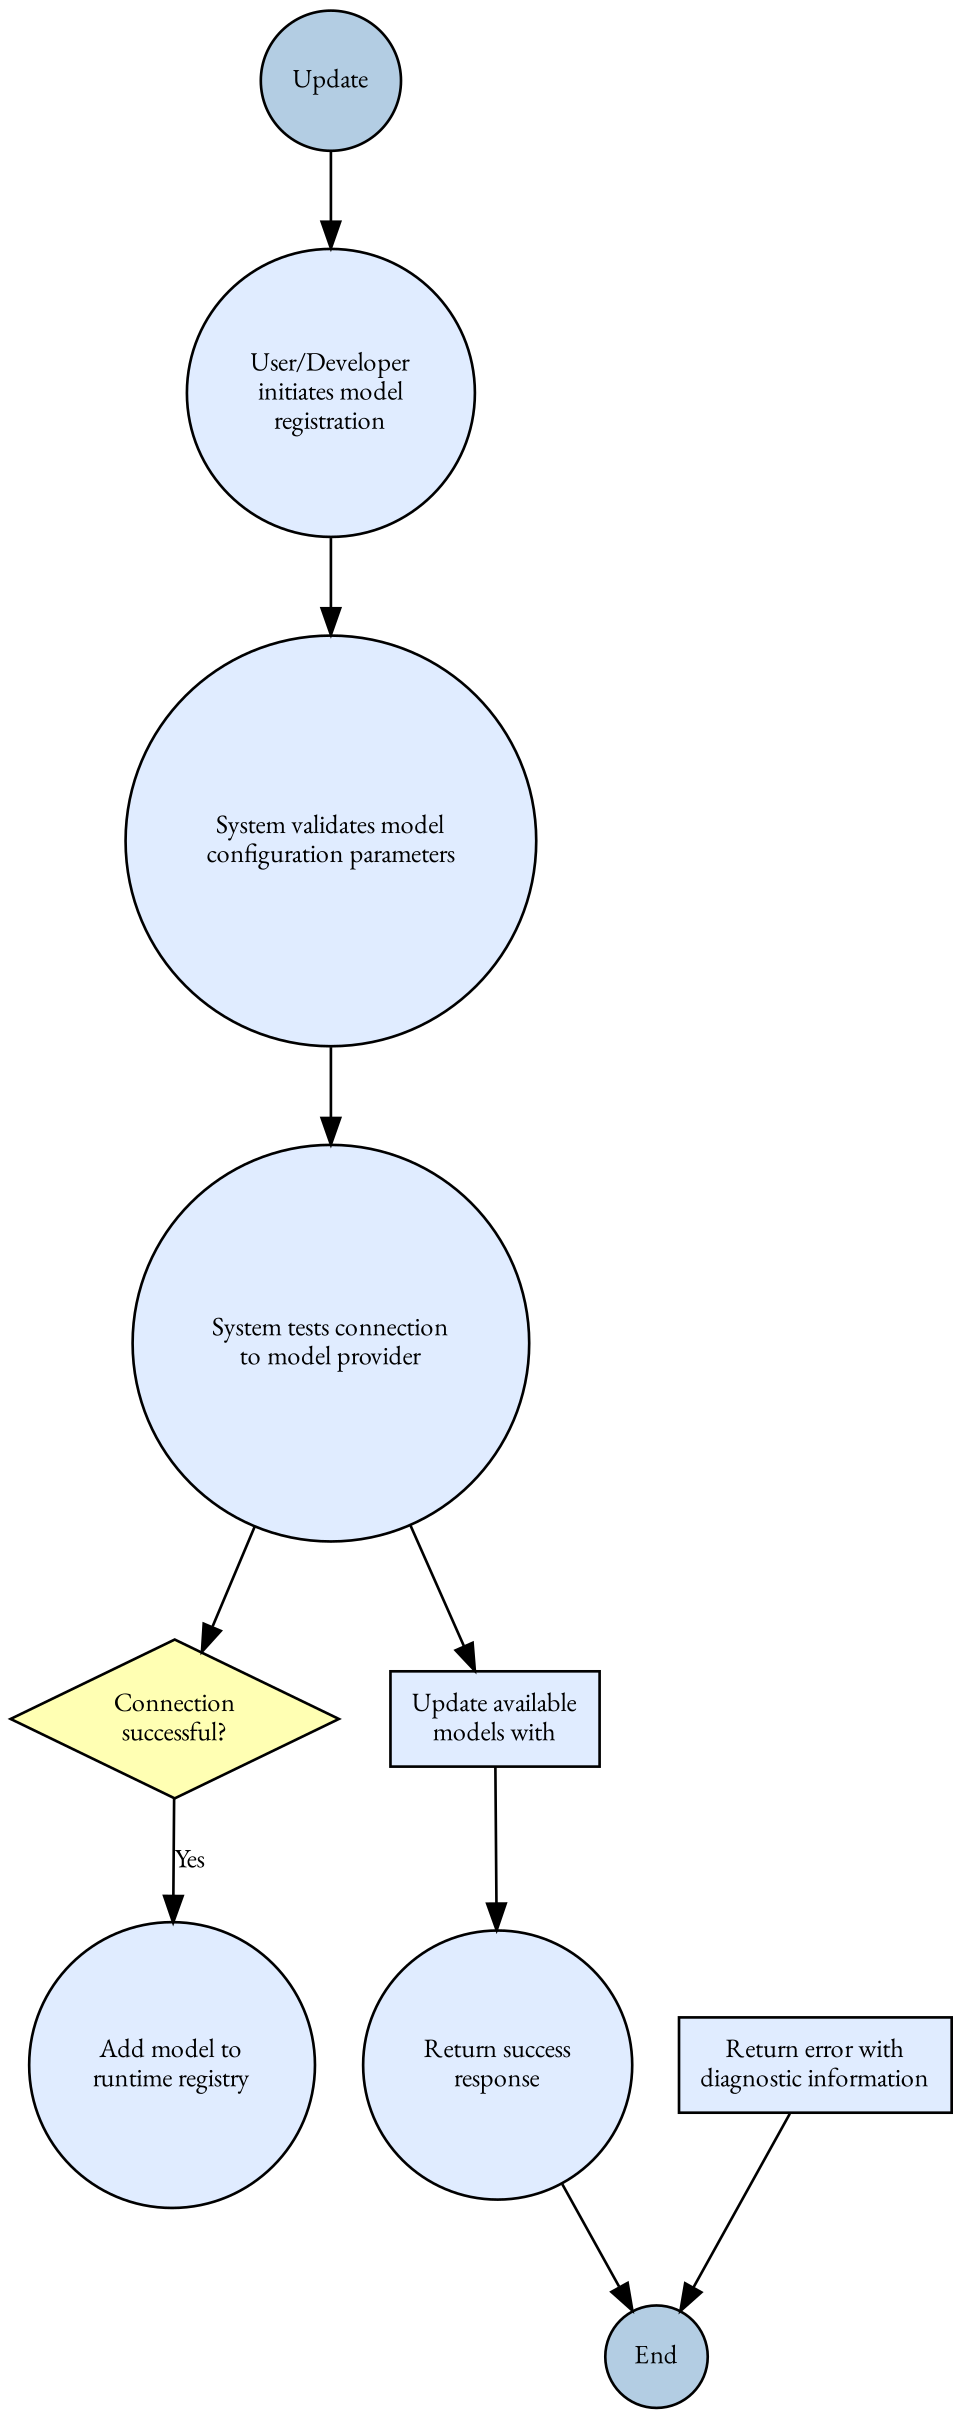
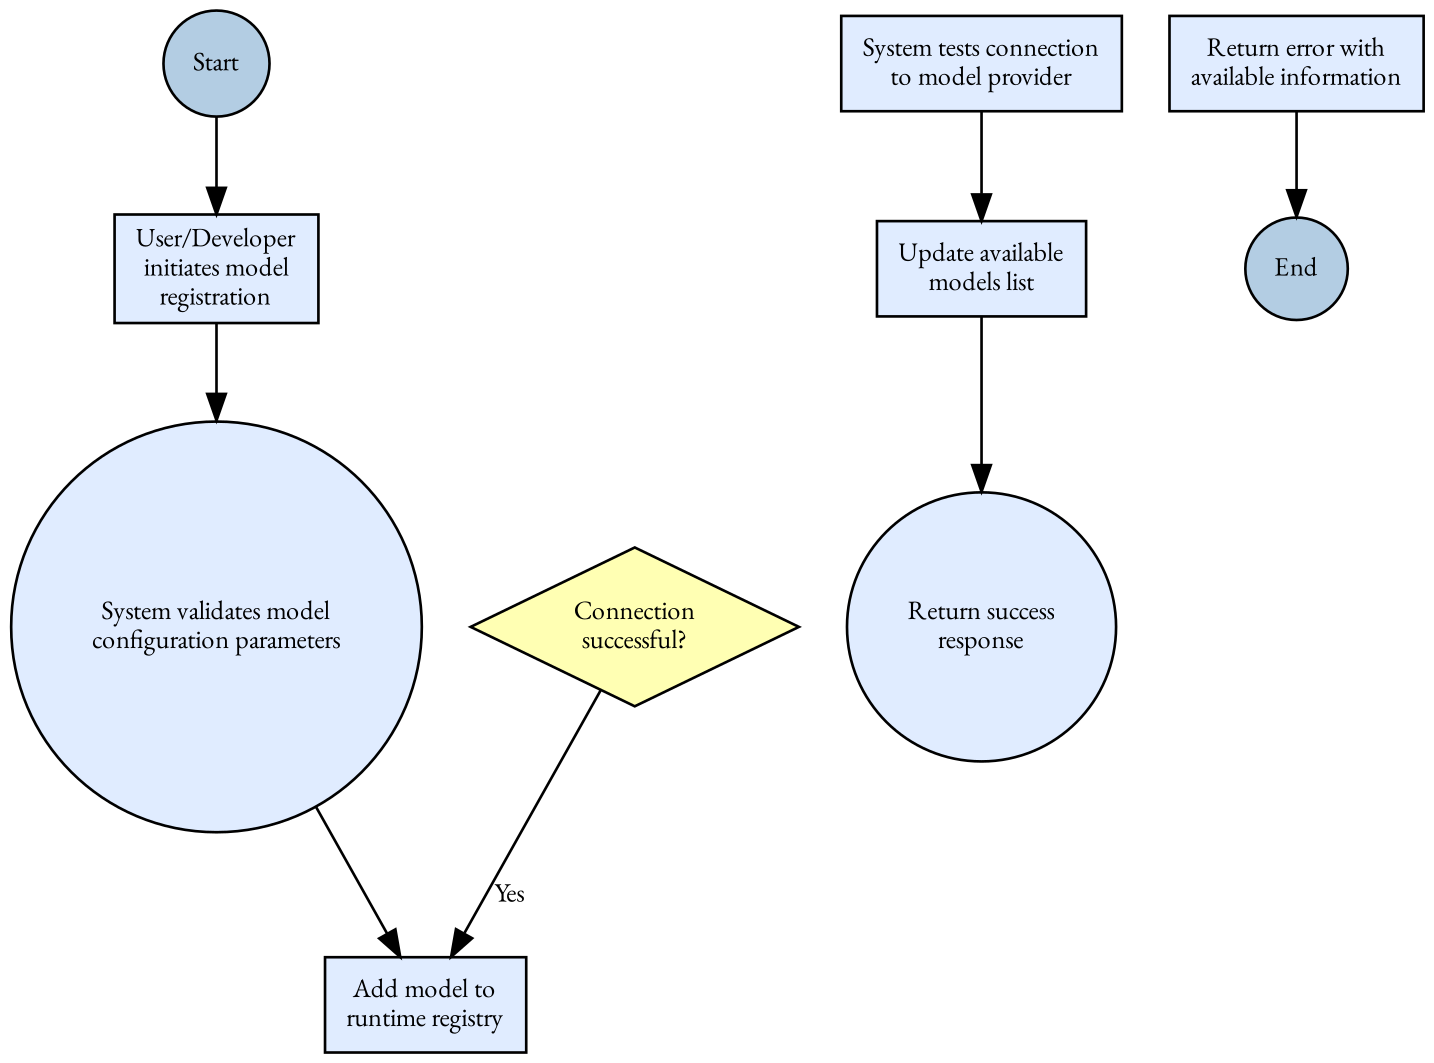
  digraph {
    fontname="EB Garamond"
    rankdir=TB
    node [fillcolor="#E0ECFF" fontname="EB Garamond" fontsize=10 shape=rectangle style=filled]
    edge [fontname="EB Garamond" fontsize=10]
-   n1 [fillcolor="#B3CDE3" label=Update shape=circle]
-   n2 [label="User/Developer\ninitiates model\nregistration" shape=circle]
+   n1 [fillcolor="#B3CDE3" label=Start shape=circle]
+   n2 [label="User/Developer\ninitiates model\nregistration"]
    n3 [label="System validates model\nconfiguration parameters" shape=circle]
-   n4 [label="System tests connection\nto model provider" shape=circle]
+   n4 [label="System tests connection\nto model provider"]
    n5 [fillcolor="#FFFFB3" label="Connection\nsuccessful?" shape=diamond]
-   n6 [label="Update available\nmodels with"]
-   n7 [label="Add model to\nruntime registry" shape=circle]
-   n8 [label="Return error with\ndiagnostic information"]
+   n6 [label="Update available\nmodels list"]
+   n7 [label="Add model to\nruntime registry"]
+   n8 [label="Return error with\navailable information"]
    n9 [fillcolor="#B3CDE3" label=End shape=circle]
    n10 [label="Return success\nresponse" shape=circle]
    n1 -> n2
    n2 -> n3
-   n3 -> n4
-   n4 -> n5
+   n3 -> n7
    n4 -> n6
    n5 -> n7 [label=Yes]
    n6 -> n10
    n8 -> n9
-   n10 -> n9
  }
